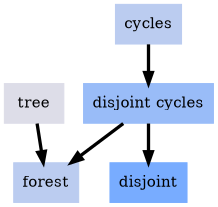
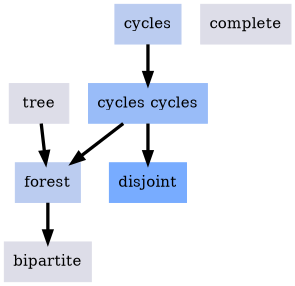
  digraph {
    node [color="#dddde8" shape=box style=filled]
    edge [decorate=true lblstyle="above, sloped" penwidth=3.0 weight=100]
    n1 [label=tree]
    n2 [color="#bbccf0" label=forest]
-   n5 [color="#99bcf8" label="disjoint cycles"]
+   n3 [label=bipartite]
+   n4 [label=complete]
+   n5 [color="#99bcf8" label="cycles cycles"]
    n6 [color="#78acff" label=disjoint]
    n7 [color="#bbccf0" label=cycles]
    n1 -> n2
+   n2 -> n3
    n5 -> n2
    n5 -> n6
    n7 -> n5
  }
